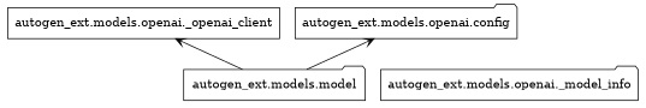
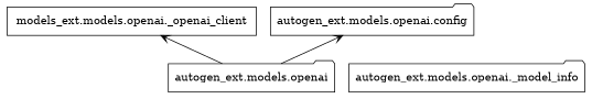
  digraph {
    rankdir=BT
    node [color=black shape=folder style=solid]
    edge [arrowhead=open arrowtail=none]
-   n1 [label="autogen_ext.models.model"]
-   n2 [label="autogen_ext.models.openai._openai_client" shape=box]
+   n1 [label="autogen_ext.models.openai"]
+   n2 [label="models_ext.models.openai._openai_client" shape=box]
    n3 [label="autogen_ext.models.openai.config"]
    n4 [label="autogen_ext.models.openai._model_info"]
    n1 -> n2
    n1 -> n3
  }
